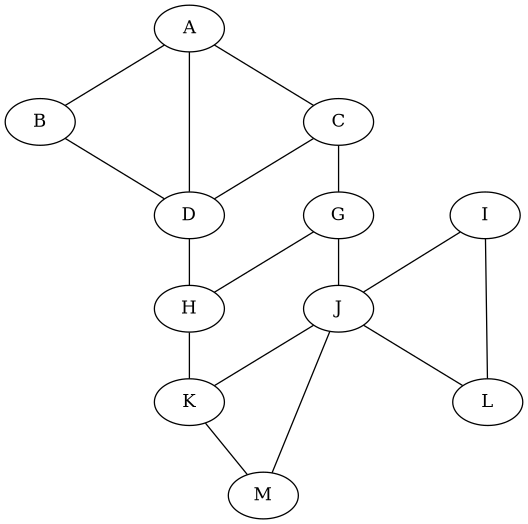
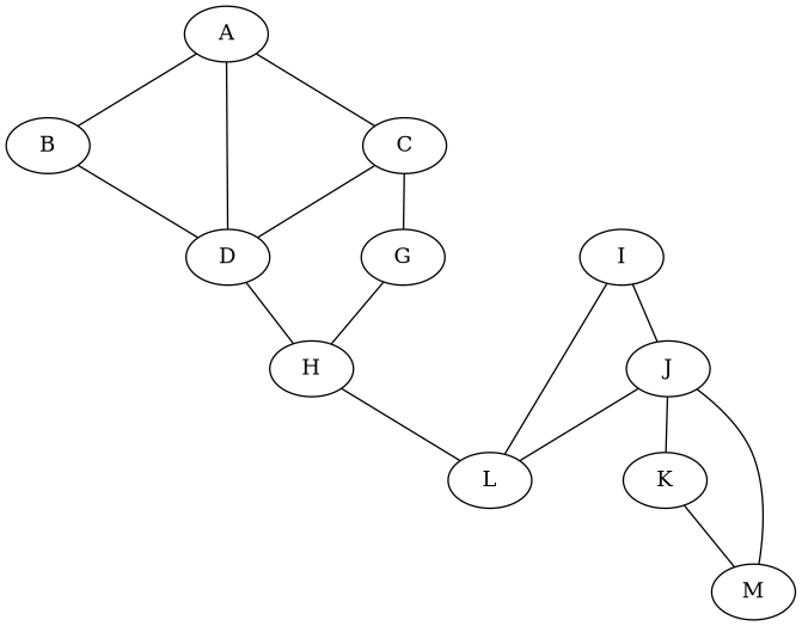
  graph {
    nodesep=0.8
    splines=lines
    A
    B
    C
    D
    G
    H
    J
    K
    I
    L
    M
    A -- B
    A -- C
    A -- D
    B -- D
    C -- D
    C -- G
    D -- H
    G -- H
-   G -- J
-   H -- K
+   H -- L
    J -- K
    J -- L
    J -- M
    K -- M
    I -- J
    I -- L
  }
